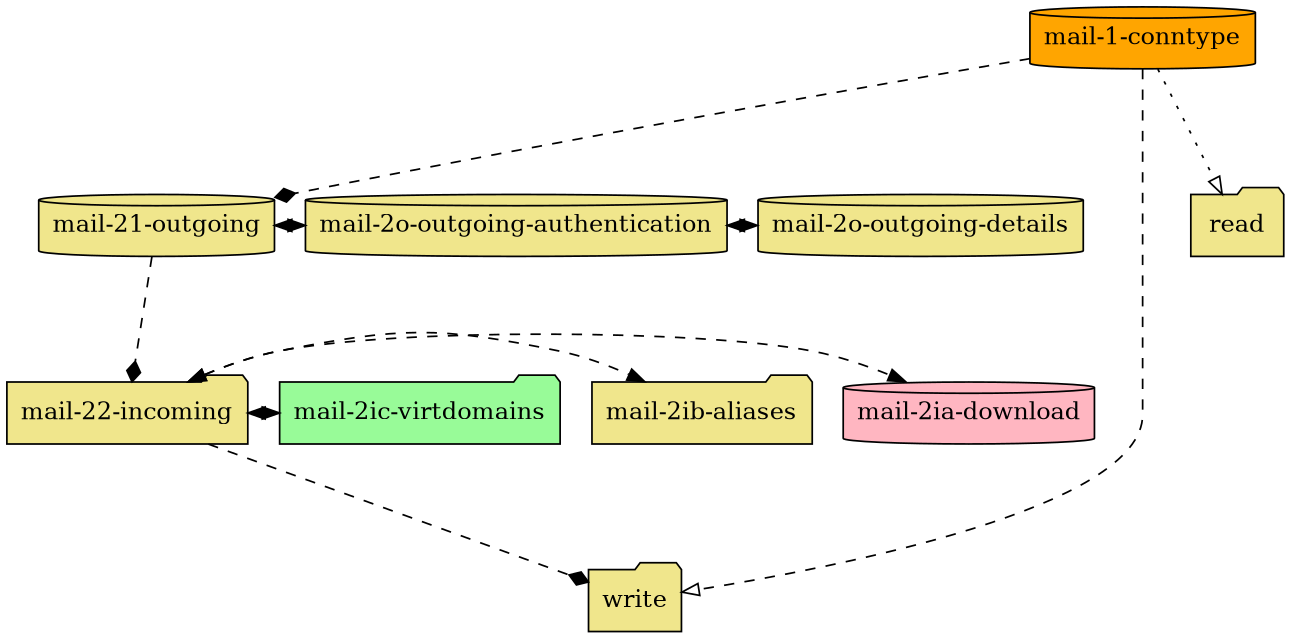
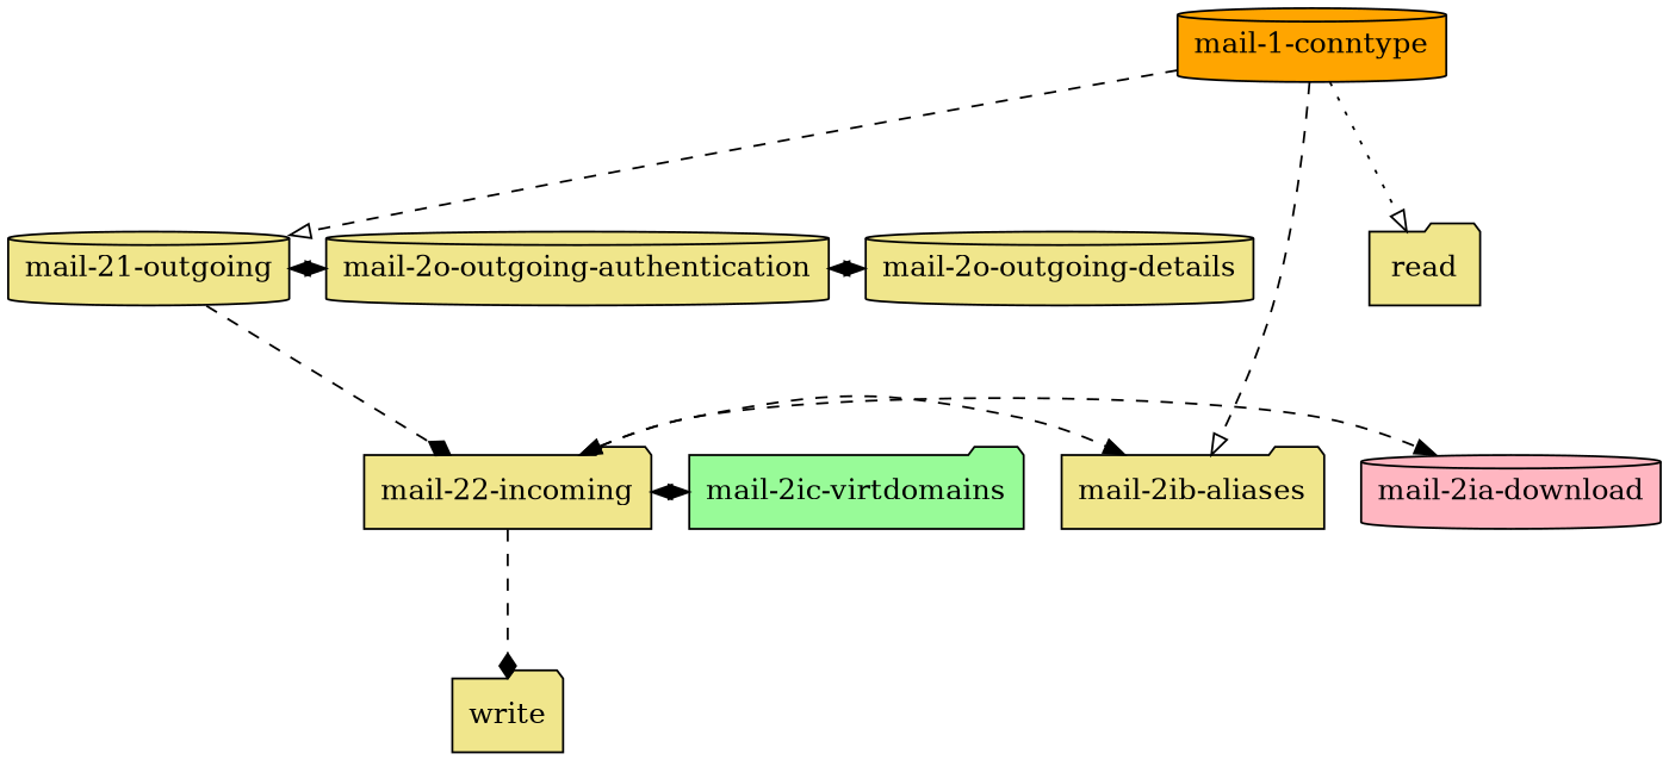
  digraph {
    node [fillcolor=khaki shape=cylinder style=filled]
    edge [style=dashed]
    "mail-21-outgoing"
    "mail-2o-outgoing-details"
    "mail-2o-outgoing-authentication"
    "mail-22-incoming" [shape=folder]
    "mail-2ia-download" [fillcolor=lightpink]
    "mail-2ib-aliases" [shape=folder]
    "mail-2ic-virtdomains" [fillcolor=palegreen shape=folder]
    write [shape=folder]
    "mail-1-conntype" [fillcolor=orange]
    read [shape=folder]
    subgraph sub_1 {
      rank=same
      "mail-21-outgoing"
      "mail-2o-outgoing-details"
      "mail-2o-outgoing-authentication"
    }
    subgraph sub_2 {
      rank=same
      "mail-22-incoming"
      "mail-2ia-download"
      "mail-2ib-aliases"
      "mail-2ic-virtdomains"
    }
    "mail-21-outgoing" -> "mail-2o-outgoing-authentication" [dir=both]
    "mail-21-outgoing" -> "mail-22-incoming" [arrowhead=diamond minlen=2]
    "mail-2o-outgoing-authentication" -> "mail-2o-outgoing-details" [dir=both]
    "mail-22-incoming" -> "mail-2ia-download" [dir=both]
    "mail-22-incoming" -> "mail-2ib-aliases" [dir=both]
    "mail-22-incoming" -> "mail-2ic-virtdomains" [dir=both]
    "mail-22-incoming" -> write [arrowhead=diamond minlen=2]
-   "mail-1-conntype" -> "mail-21-outgoing" [arrowhead=diamond minlen=2]
-   "mail-1-conntype" -> write [arrowhead=onormal]
+   "mail-1-conntype" -> "mail-21-outgoing" [arrowhead=onormal minlen=2]
+   "mail-1-conntype" -> "mail-2ib-aliases" [arrowhead=onormal]
    "mail-1-conntype" -> read [arrowhead=onormal minlen=2 style=dotted]
  }
